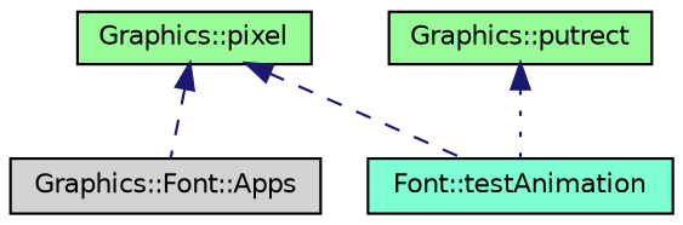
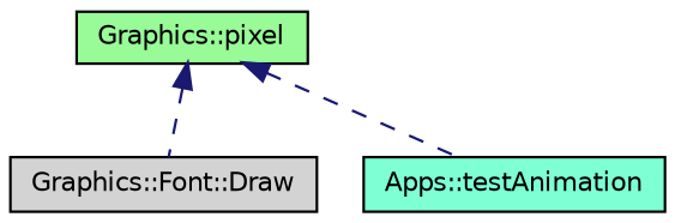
  digraph {
    rankdir=TB
    node [color=black fillcolor=palegreen fontname=Helvetica fontsize=10 shape=record style=filled]
    edge [color=midnightblue dir=back fontname=Helvetica fontsize=10 labelfontname=Helvetica labelfontsize=10 style=dashed]
    n1 [fontcolor=black height=0.2 label="Graphics::pixel" width=0.4]
-   n2 [fillcolor=lightgrey height=0.2 label="Graphics::Font::Apps" width=0.4]
-   n3 [fillcolor=aquamarine height=0.2 label="Font::testAnimation" width=0.4]
-   n4 [height=0.2 label="Graphics::putrect" width=0.4]
+   n2 [fillcolor=lightgrey height=0.2 label="Graphics::Font::Draw" width=0.4]
+   n3 [fillcolor=aquamarine height=0.2 label="Apps::testAnimation" width=0.4]
    n1 -> n2
    n1 -> n3
-   n4 -> n3 [style=dotted]
  }
